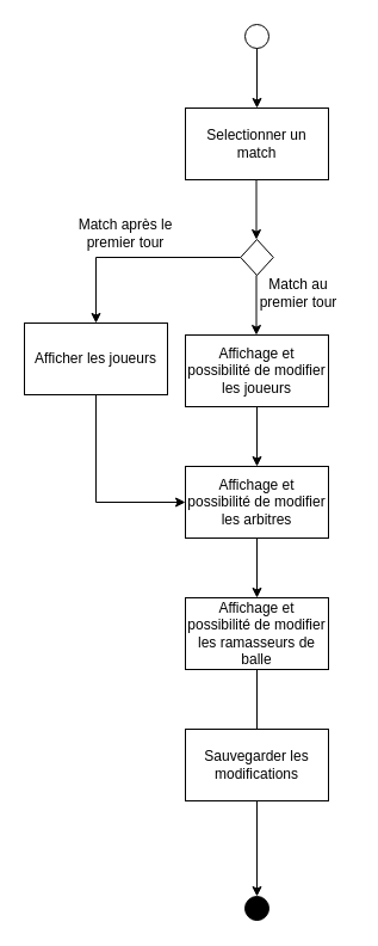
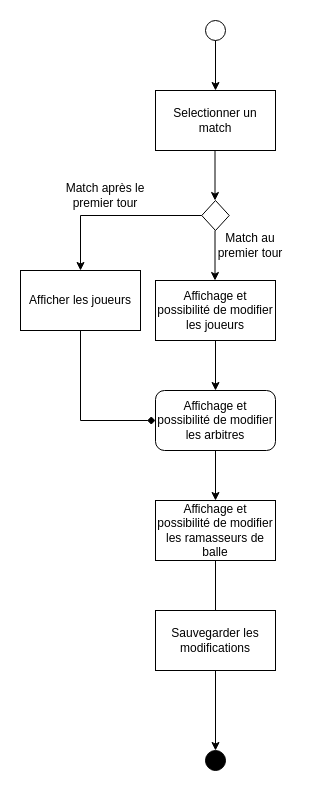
  <mxCell id="0" />
  <mxCell id="1" parent="0" />
  <mxCell id="2" value="" style="ellipse;whiteSpace=wrap;html=1;aspect=fixed;" vertex="1" parent="1"><mxGeometry x="205" y="20" width="20" height="20" as="geometry" /></mxCell>
  <mxCell id="3" value="" style="endArrow=classic;html=1;rounded=0;exitX=0.5;exitY=1;exitDx=0;exitDy=0;" edge="1" parent="1" source="2"><mxGeometry width="50" height="50" relative="1" as="geometry"><mxPoint x="245" y="320" as="sourcePoint" /><mxPoint x="215" y="90" as="targetPoint" /></mxGeometry></mxCell>
  <mxCell id="4" value="Selectionner un match" style="rounded=0;whiteSpace=wrap;html=1;" vertex="1" parent="1"><mxGeometry x="155" y="90" width="120" height="60" as="geometry" /></mxCell>
  <mxCell id="5" value="" style="endArrow=classic;html=1;rounded=0;" edge="1" parent="1"><mxGeometry width="50" height="50" relative="1" as="geometry"><mxPoint x="214.5" y="150" as="sourcePoint" /><mxPoint x="214.5" y="200" as="targetPoint" /></mxGeometry></mxCell>
  <mxCell id="6" value="" style="rhombus;whiteSpace=wrap;html=1;" vertex="1" parent="1"><mxGeometry x="201.25" y="200" width="27.5" height="30" as="geometry" /></mxCell>
  <mxCell id="7" value="Match après le premier tour" style="text;html=1;strokeColor=none;fillColor=none;align=center;verticalAlign=middle;whiteSpace=wrap;rounded=0;" vertex="1" parent="1"><mxGeometry x="55" y="180" width="100" height="30" as="geometry" /></mxCell>
  <mxCell id="8" value="Match au premier tour" style="text;html=1;strokeColor=none;fillColor=none;align=center;verticalAlign=middle;whiteSpace=wrap;rounded=0;" vertex="1" parent="1"><mxGeometry x="205" y="230" width="90" height="30" as="geometry" /></mxCell>
  <mxCell id="9" value="Affichage et possibilité de modifier les joueurs" style="rounded=0;whiteSpace=wrap;html=1;" vertex="1" parent="1"><mxGeometry x="155" y="280" width="120" height="60" as="geometry" /></mxCell>
  <mxCell id="10" value="" style="endArrow=classic;html=1;rounded=0;" edge="1" parent="1"><mxGeometry width="50" height="50" relative="1" as="geometry"><mxPoint x="214.5" y="230" as="sourcePoint" /><mxPoint x="214.5" y="280" as="targetPoint" /></mxGeometry></mxCell>
- <mxCell id="11" value="Affichage et possibilité de modifier les arbitres" style="rounded=0;whiteSpace=wrap;html=1;" vertex="1" parent="1"><mxGeometry x="155" y="390" width="120" height="60" as="geometry" /></mxCell>
+ <mxCell id="11" value="Affichage et possibilité de modifier les arbitres" style="whiteSpace=wrap;html=1;rounded=1;" vertex="1" parent="1"><mxGeometry x="155" y="390" width="120" height="60" as="geometry" /></mxCell>
  <mxCell id="12" value="" style="endArrow=classic;html=1;rounded=0;exitX=0.5;exitY=1;exitDx=0;exitDy=0;entryX=0.5;entryY=0;entryDx=0;entryDy=0;" edge="1" parent="1" source="9" target="11"><mxGeometry width="50" height="50" relative="1" as="geometry"><mxPoint x="245" y="470" as="sourcePoint" /><mxPoint x="295" y="420" as="targetPoint" /></mxGeometry></mxCell>
  <mxCell id="13" value="" style="endArrow=classic;html=1;rounded=0;exitX=0.5;exitY=1;exitDx=0;exitDy=0;" edge="1" parent="1" source="11"><mxGeometry width="50" height="50" relative="1" as="geometry"><mxPoint x="245" y="470" as="sourcePoint" /><mxPoint x="215" y="500" as="targetPoint" /></mxGeometry></mxCell>
  <mxCell id="14" value="Affichage et possibilité de modifier les ramasseurs de balle" style="rounded=0;whiteSpace=wrap;html=1;" vertex="1" parent="1"><mxGeometry x="155" y="500" width="120" height="60" as="geometry" /></mxCell>
  <mxCell id="15" value="Afficher les joueurs" style="rounded=0;whiteSpace=wrap;html=1;" vertex="1" parent="1"><mxGeometry x="20" y="270" width="120" height="60" as="geometry" /></mxCell>
  <mxCell id="16" value="" style="endArrow=classic;html=1;rounded=0;edgeStyle=orthogonalEdgeStyle;exitX=0;exitY=0.5;exitDx=0;exitDy=0;entryX=0.5;entryY=0;entryDx=0;entryDy=0;" edge="1" parent="1" source="6" target="15"><mxGeometry width="50" height="50" relative="1" as="geometry"><mxPoint x="245" y="360" as="sourcePoint" /><mxPoint x="295" y="310" as="targetPoint" /></mxGeometry></mxCell>
- <mxCell id="17" value="" style="endArrow=classic;html=1;rounded=0;edgeStyle=orthogonalEdgeStyle;exitX=0.5;exitY=1;exitDx=0;exitDy=0;entryX=0;entryY=0.5;entryDx=0;entryDy=0;" edge="1" parent="1" source="15" target="11"><mxGeometry width="50" height="50" relative="1" as="geometry"><mxPoint x="245" y="360" as="sourcePoint" /><mxPoint x="295" y="310" as="targetPoint" /></mxGeometry></mxCell>
+ <mxCell id="17" value="" style="endArrow=diamond;html=1;rounded=0;edgeStyle=orthogonalEdgeStyle;exitX=0.5;exitY=1;exitDx=0;exitDy=0;entryX=0;entryY=0.5;entryDx=0;entryDy=0;" edge="1" parent="1" source="15" target="11"><mxGeometry width="50" height="50" relative="1" as="geometry"><mxPoint x="245" y="360" as="sourcePoint" /><mxPoint x="295" y="310" as="targetPoint" /></mxGeometry></mxCell>
  <mxCell id="18" value="" style="endArrow=classic;html=1;rounded=0;exitX=0.5;exitY=1;exitDx=0;exitDy=0;" edge="1" parent="1" source="14"><mxGeometry width="50" height="50" relative="1" as="geometry"><mxPoint x="245" y="630" as="sourcePoint" /><mxPoint x="215" y="620" as="targetPoint" /></mxGeometry></mxCell>
  <mxCell id="19" value="Sauvegarder les modifications" style="rounded=0;whiteSpace=wrap;html=1;" vertex="1" parent="1"><mxGeometry x="155" y="610" width="120" height="60" as="geometry" /></mxCell>
  <mxCell id="20" value="" style="endArrow=classic;html=1;rounded=0;exitX=0.5;exitY=1;exitDx=0;exitDy=0;" edge="1" parent="1" source="19"><mxGeometry width="50" height="50" relative="1" as="geometry"><mxPoint x="245" y="720" as="sourcePoint" /><mxPoint x="215" y="750" as="targetPoint" /></mxGeometry></mxCell>
  <mxCell id="21" value="" style="ellipse;whiteSpace=wrap;html=1;aspect=fixed;fillColor=#000000;" vertex="1" parent="1"><mxGeometry x="205" y="750" width="20" height="20" as="geometry" /></mxCell>
